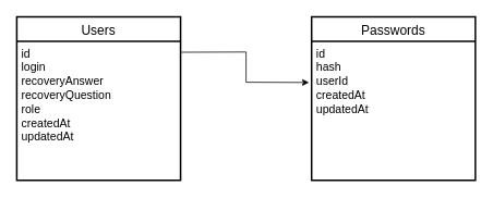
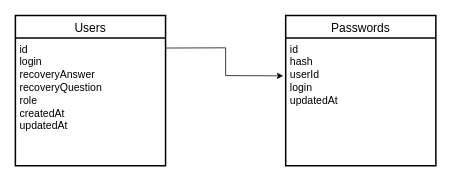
  <mxCell id="0" />
  <mxCell id="1" parent="0" />
  <mxCell id="2" value="Users" style="swimlane;childLayout=stackLayout;horizontal=1;startSize=30;horizontalStack=0;rounded=1;fontSize=16;fontStyle=0;strokeWidth=2;resizeParent=0;resizeLast=1;shadow=0;dashed=0;align=center;arcSize=0;" vertex="1" parent="1"><mxGeometry x="20" y="20" width="200" height="200" as="geometry" /></mxCell>
  <mxCell id="3" value="id&#10;login&#10;recoveryAnswer&#10;recoveryQuestion&#10;role&#10;createdAt&#10;updatedAt" style="align=left;strokeColor=none;fillColor=none;spacingLeft=4;fontSize=14;verticalAlign=top;resizable=0;rotatable=0;part=1;" vertex="1" parent="2"><mxGeometry y="30" width="200" height="170" as="geometry" /></mxCell>
  <mxCell id="4" value="Passwords" style="swimlane;childLayout=stackLayout;horizontal=1;startSize=30;horizontalStack=0;rounded=1;fontSize=16;fontStyle=0;strokeWidth=2;resizeParent=0;resizeLast=1;shadow=0;dashed=0;align=center;arcSize=0;" vertex="1" parent="1"><mxGeometry x="380" y="20" width="200" height="200" as="geometry" /></mxCell>
- <mxCell id="5" value="id&#10;hash&#10;userId&#10;createdAt&#10;updatedAt" style="align=left;strokeColor=none;fillColor=none;spacingLeft=4;fontSize=14;verticalAlign=top;resizable=0;rotatable=0;part=1;" vertex="1" parent="4"><mxGeometry y="30" width="200" height="170" as="geometry" /></mxCell>
+ <mxCell id="5" value="id&#10;hash&#10;userId&#10;login&#10;updatedAt" style="align=left;strokeColor=none;fillColor=none;spacingLeft=4;fontSize=14;verticalAlign=top;resizable=0;rotatable=0;part=1;" vertex="1" parent="4"><mxGeometry y="30" width="200" height="170" as="geometry" /></mxCell>
  <mxCell id="6" value="" style="endArrow=classic;html=1;rounded=0;fontSize=14;exitX=1.004;exitY=0.078;exitDx=0;exitDy=0;exitPerimeter=0;entryX=-0.016;entryY=0.296;entryDx=0;entryDy=0;entryPerimeter=0;" edge="1" parent="1" source="3" target="5"><mxGeometry width="50" height="50" relative="1" as="geometry"><mxPoint x="270" y="270" as="sourcePoint" /><mxPoint x="320" y="220" as="targetPoint" /><Array as="points"><mxPoint x="300" y="63" /><mxPoint x="300" y="100" /></Array></mxGeometry></mxCell>
